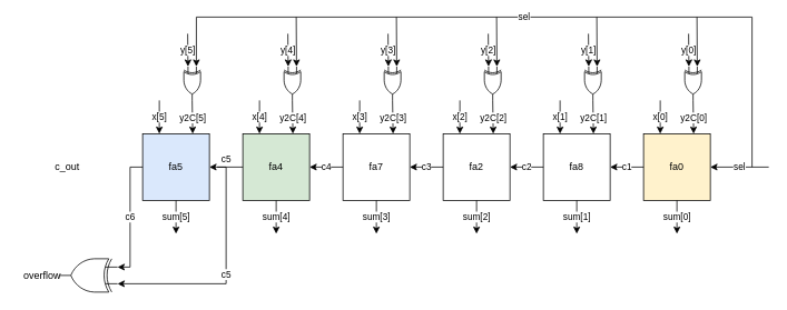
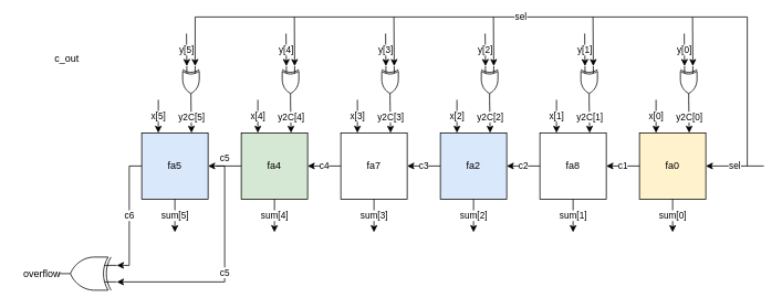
  <mxCell id="0" />
  <mxCell id="1" parent="0" />
  <mxCell id="2" value="fa0" style="whiteSpace=wrap;html=1;aspect=fixed;fillColor=#fff2cc;" parent="1" vertex="1"><mxGeometry x="770" y="160" width="80" height="80" as="geometry" /></mxCell>
  <mxCell id="3" value="sel" style="endArrow=classic;html=1;rounded=0;entryX=1;entryY=0.5;entryDx=0;entryDy=0;" parent="1" target="2" edge="1"><mxGeometry width="50" height="50" relative="1" as="geometry"><mxPoint x="920" y="200" as="sourcePoint" /><mxPoint x="530" y="170" as="targetPoint" /></mxGeometry></mxCell>
  <mxCell id="4" value="x[0]" style="endArrow=classic;html=1;rounded=0;entryX=0.25;entryY=0;entryDx=0;entryDy=0;" parent="1" target="2" edge="1"><mxGeometry width="50" height="50" relative="1" as="geometry"><mxPoint x="790" y="120" as="sourcePoint" /><mxPoint x="840" y="170" as="targetPoint" /></mxGeometry></mxCell>
  <mxCell id="5" value="c1" style="endArrow=classic;html=1;rounded=0;exitX=0;exitY=0.5;exitDx=0;exitDy=0;" parent="1" source="2" edge="1"><mxGeometry width="50" height="50" relative="1" as="geometry"><mxPoint x="900" y="210" as="sourcePoint" /><mxPoint x="730" y="200" as="targetPoint" /></mxGeometry></mxCell>
  <mxCell id="6" value="sum[0]" style="endArrow=classic;html=1;rounded=0;exitX=0.5;exitY=1;exitDx=0;exitDy=0;" parent="1" source="2" edge="1"><mxGeometry width="50" height="50" relative="1" as="geometry"><mxPoint x="910" y="220" as="sourcePoint" /><mxPoint x="810" y="280" as="targetPoint" /></mxGeometry></mxCell>
  <mxCell id="7" value="fa8" style="whiteSpace=wrap;html=1;aspect=fixed;" parent="1" vertex="1"><mxGeometry x="650" y="160" width="80" height="80" as="geometry" /></mxCell>
  <mxCell id="8" value="x[1]" style="endArrow=classic;html=1;rounded=0;entryX=0.25;entryY=0;entryDx=0;entryDy=0;" parent="1" target="7" edge="1"><mxGeometry width="50" height="50" relative="1" as="geometry"><mxPoint x="670" y="120" as="sourcePoint" /><mxPoint x="720" y="170" as="targetPoint" /></mxGeometry></mxCell>
  <mxCell id="9" value="c2" style="endArrow=classic;html=1;rounded=0;exitX=0;exitY=0.5;exitDx=0;exitDy=0;" parent="1" source="7" edge="1"><mxGeometry width="50" height="50" relative="1" as="geometry"><mxPoint x="780" y="210" as="sourcePoint" /><mxPoint x="610" y="200" as="targetPoint" /></mxGeometry></mxCell>
  <mxCell id="10" value="sum[1]" style="endArrow=classic;html=1;rounded=0;exitX=0.5;exitY=1;exitDx=0;exitDy=0;" parent="1" source="7" edge="1"><mxGeometry width="50" height="50" relative="1" as="geometry"><mxPoint x="790" y="220" as="sourcePoint" /><mxPoint x="690" y="280" as="targetPoint" /></mxGeometry></mxCell>
- <mxCell id="11" value="fa2" style="whiteSpace=wrap;html=1;aspect=fixed;" parent="1" vertex="1"><mxGeometry x="530" y="160" width="80" height="80" as="geometry" /></mxCell>
+ <mxCell id="11" value="fa2" style="whiteSpace=wrap;html=1;aspect=fixed;fillColor=#dae8fc;" parent="1" vertex="1"><mxGeometry x="530" y="160" width="80" height="80" as="geometry" /></mxCell>
  <mxCell id="12" value="x[2]" style="endArrow=classic;html=1;rounded=0;entryX=0.25;entryY=0;entryDx=0;entryDy=0;" parent="1" target="11" edge="1"><mxGeometry width="50" height="50" relative="1" as="geometry"><mxPoint x="550" y="120" as="sourcePoint" /><mxPoint x="600" y="170" as="targetPoint" /></mxGeometry></mxCell>
  <mxCell id="13" value="c3" style="endArrow=classic;html=1;rounded=0;exitX=0;exitY=0.5;exitDx=0;exitDy=0;" parent="1" source="11" edge="1"><mxGeometry width="50" height="50" relative="1" as="geometry"><mxPoint x="660" y="210" as="sourcePoint" /><mxPoint x="490" y="200" as="targetPoint" /></mxGeometry></mxCell>
  <mxCell id="14" value="sum[2]" style="endArrow=classic;html=1;rounded=0;exitX=0.5;exitY=1;exitDx=0;exitDy=0;" parent="1" source="11" edge="1"><mxGeometry width="50" height="50" relative="1" as="geometry"><mxPoint x="670" y="220" as="sourcePoint" /><mxPoint x="570" y="280" as="targetPoint" /></mxGeometry></mxCell>
  <mxCell id="15" value="fa7" style="whiteSpace=wrap;html=1;aspect=fixed;" parent="1" vertex="1"><mxGeometry x="410" y="160" width="80" height="80" as="geometry" /></mxCell>
  <mxCell id="16" value="x[3]" style="endArrow=classic;html=1;rounded=0;entryX=0.25;entryY=0;entryDx=0;entryDy=0;" parent="1" target="15" edge="1"><mxGeometry width="50" height="50" relative="1" as="geometry"><mxPoint x="430" y="120" as="sourcePoint" /><mxPoint x="480" y="170" as="targetPoint" /></mxGeometry></mxCell>
  <mxCell id="17" value="c4" style="endArrow=classic;html=1;rounded=0;exitX=0;exitY=0.5;exitDx=0;exitDy=0;" parent="1" source="15" edge="1"><mxGeometry width="50" height="50" relative="1" as="geometry"><mxPoint x="540" y="210" as="sourcePoint" /><mxPoint x="370" y="200" as="targetPoint" /></mxGeometry></mxCell>
  <mxCell id="18" value="sum[3]" style="endArrow=classic;html=1;rounded=0;exitX=0.5;exitY=1;exitDx=0;exitDy=0;" parent="1" source="15" edge="1"><mxGeometry width="50" height="50" relative="1" as="geometry"><mxPoint x="550" y="220" as="sourcePoint" /><mxPoint x="450" y="280" as="targetPoint" /></mxGeometry></mxCell>
  <mxCell id="19" value="fa4" style="whiteSpace=wrap;html=1;aspect=fixed;fillColor=#d5e8d4;" parent="1" vertex="1"><mxGeometry x="290" y="160" width="80" height="80" as="geometry" /></mxCell>
  <mxCell id="20" value="x[4]" style="endArrow=classic;html=1;rounded=0;entryX=0.25;entryY=0;entryDx=0;entryDy=0;" parent="1" target="19" edge="1"><mxGeometry width="50" height="50" relative="1" as="geometry"><mxPoint x="310" y="120" as="sourcePoint" /><mxPoint x="360" y="170" as="targetPoint" /></mxGeometry></mxCell>
  <mxCell id="21" value="c5" style="endArrow=classic;html=1;rounded=0;exitX=0;exitY=0.5;exitDx=0;exitDy=0;" parent="1" source="19" edge="1"><mxGeometry y="-10" width="50" height="50" relative="1" as="geometry"><mxPoint x="420" y="210" as="sourcePoint" /><mxPoint x="250" y="200" as="targetPoint" /><mxPoint as="offset" /></mxGeometry></mxCell>
  <mxCell id="22" value="sum[4]" style="endArrow=classic;html=1;rounded=0;exitX=0.5;exitY=1;exitDx=0;exitDy=0;" parent="1" source="19" edge="1"><mxGeometry width="50" height="50" relative="1" as="geometry"><mxPoint x="430" y="220" as="sourcePoint" /><mxPoint x="330" y="280" as="targetPoint" /></mxGeometry></mxCell>
  <mxCell id="23" value="fa5" style="whiteSpace=wrap;html=1;aspect=fixed;fillColor=#dae8fc;" parent="1" vertex="1"><mxGeometry x="170" y="160" width="80" height="80" as="geometry" /></mxCell>
  <mxCell id="24" value="y[5]" style="endArrow=classic;html=1;rounded=0;entryX=0;entryY=0.75;entryDx=0;entryDy=0;entryPerimeter=0;" parent="1" target="32" edge="1"><mxGeometry width="50" height="50" relative="1" as="geometry"><mxPoint x="224" y="40" as="sourcePoint" /><mxPoint x="230" y="110" as="targetPoint" /></mxGeometry></mxCell>
  <mxCell id="25" value="x[5]" style="endArrow=classic;html=1;rounded=0;entryX=0.25;entryY=0;entryDx=0;entryDy=0;" parent="1" target="23" edge="1"><mxGeometry width="50" height="50" relative="1" as="geometry"><mxPoint x="190" y="120" as="sourcePoint" /><mxPoint x="240" y="170" as="targetPoint" /></mxGeometry></mxCell>
  <mxCell id="26" value="sum[5]" style="endArrow=classic;html=1;rounded=0;exitX=0.5;exitY=1;exitDx=0;exitDy=0;" parent="1" source="23" edge="1"><mxGeometry width="50" height="50" relative="1" as="geometry"><mxPoint x="310" y="220" as="sourcePoint" /><mxPoint x="210" y="280" as="targetPoint" /></mxGeometry></mxCell>
  <mxCell id="27" value="c5" style="endArrow=classic;html=1;rounded=0;edgeStyle=elbowEdgeStyle;entryX=0;entryY=0.25;entryDx=0;entryDy=0;entryPerimeter=0;" parent="1" target="30" edge="1"><mxGeometry width="50" height="50" relative="1" as="geometry"><mxPoint x="259.43" y="200" as="sourcePoint" /><mxPoint x="130" y="340" as="targetPoint" /><Array as="points"><mxPoint x="270" y="340" /></Array></mxGeometry></mxCell>
- <mxCell id="28" value="c_out" style="text;html=1;align=center;verticalAlign=middle;whiteSpace=wrap;rounded=0;" parent="1" vertex="1"><mxGeometry x="50" y="185" width="60" height="30" as="geometry" /></mxCell>
+ <mxCell id="28" value="c_out" style="text;html=1;align=center;verticalAlign=middle;whiteSpace=wrap;rounded=0;" parent="1" vertex="1"><mxGeometry x="50" y="55" width="60" height="30" as="geometry" /></mxCell>
  <mxCell id="29" value="c6" style="endArrow=classic;html=1;rounded=0;exitX=0;exitY=0.5;exitDx=0;exitDy=0;edgeStyle=elbowEdgeStyle;entryX=0;entryY=0.75;entryDx=0;entryDy=0;entryPerimeter=0;" parent="1" source="23" target="30" edge="1"><mxGeometry width="50" height="50" relative="1" as="geometry"><mxPoint x="180" y="210" as="sourcePoint" /><mxPoint x="130" y="310" as="targetPoint" /></mxGeometry></mxCell>
  <mxCell id="30" value="" style="verticalLabelPosition=bottom;shadow=0;dashed=0;align=center;html=1;verticalAlign=top;shape=mxgraph.electrical.logic_gates.logic_gate;operation=xor;rotation=-180;" parent="1" vertex="1"><mxGeometry x="70" y="310" width="70" height="40" as="geometry" /></mxCell>
  <mxCell id="31" value="overflow" style="text;html=1;align=center;verticalAlign=middle;whiteSpace=wrap;rounded=0;" parent="1" vertex="1"><mxGeometry x="20" y="315" width="60" height="30" as="geometry" /></mxCell>
  <mxCell id="32" value="" style="verticalLabelPosition=bottom;shadow=0;dashed=0;align=center;html=1;verticalAlign=top;shape=mxgraph.electrical.logic_gates.logic_gate;operation=xor;rotation=90;" parent="1" vertex="1"><mxGeometry x="208.75" y="90" width="41.25" height="20" as="geometry" /></mxCell>
  <mxCell id="33" value="y2C[5]" style="endArrow=classic;html=1;rounded=0;entryX=0.75;entryY=0;entryDx=0;entryDy=0;exitX=1;exitY=0.5;exitDx=0;exitDy=0;exitPerimeter=0;" parent="1" source="32" target="23" edge="1"><mxGeometry width="50" height="50" relative="1" as="geometry"><mxPoint x="240" y="40" as="sourcePoint" /><mxPoint x="226" y="89" as="targetPoint" /></mxGeometry></mxCell>
  <mxCell id="34" value="y[3]" style="endArrow=classic;html=1;rounded=0;entryX=0;entryY=0.75;entryDx=0;entryDy=0;entryPerimeter=0;" parent="1" target="35" edge="1"><mxGeometry width="50" height="50" relative="1" as="geometry"><mxPoint x="464" y="40" as="sourcePoint" /><mxPoint x="470" y="110" as="targetPoint" /></mxGeometry></mxCell>
  <mxCell id="35" value="" style="verticalLabelPosition=bottom;shadow=0;dashed=0;align=center;html=1;verticalAlign=top;shape=mxgraph.electrical.logic_gates.logic_gate;operation=xor;rotation=90;" parent="1" vertex="1"><mxGeometry x="448.75" y="90" width="41.25" height="20" as="geometry" /></mxCell>
  <mxCell id="36" value="y2C[3]" style="endArrow=classic;html=1;rounded=0;entryX=0.75;entryY=0;entryDx=0;entryDy=0;exitX=1;exitY=0.5;exitDx=0;exitDy=0;exitPerimeter=0;" parent="1" source="35" edge="1"><mxGeometry width="50" height="50" relative="1" as="geometry"><mxPoint x="480" y="40" as="sourcePoint" /><mxPoint x="470" y="160" as="targetPoint" /></mxGeometry></mxCell>
  <mxCell id="37" value="y[2]" style="endArrow=classic;html=1;rounded=0;entryX=0;entryY=0.75;entryDx=0;entryDy=0;entryPerimeter=0;" parent="1" target="38" edge="1"><mxGeometry width="50" height="50" relative="1" as="geometry"><mxPoint x="584" y="40" as="sourcePoint" /><mxPoint x="590" y="110" as="targetPoint" /></mxGeometry></mxCell>
  <mxCell id="38" value="" style="verticalLabelPosition=bottom;shadow=0;dashed=0;align=center;html=1;verticalAlign=top;shape=mxgraph.electrical.logic_gates.logic_gate;operation=xor;rotation=90;" parent="1" vertex="1"><mxGeometry x="568.75" y="90" width="41.25" height="20" as="geometry" /></mxCell>
  <mxCell id="39" value="y2C[2]" style="endArrow=classic;html=1;rounded=0;entryX=0.75;entryY=0;entryDx=0;entryDy=0;exitX=1;exitY=0.5;exitDx=0;exitDy=0;exitPerimeter=0;" parent="1" source="38" edge="1"><mxGeometry width="50" height="50" relative="1" as="geometry"><mxPoint x="600" y="40" as="sourcePoint" /><mxPoint x="590" y="160" as="targetPoint" /></mxGeometry></mxCell>
  <mxCell id="40" value="y[4]" style="endArrow=classic;html=1;rounded=0;entryX=0;entryY=0.75;entryDx=0;entryDy=0;entryPerimeter=0;" parent="1" target="41" edge="1"><mxGeometry width="50" height="50" relative="1" as="geometry"><mxPoint x="344" y="40" as="sourcePoint" /><mxPoint x="350" y="110" as="targetPoint" /></mxGeometry></mxCell>
  <mxCell id="41" value="" style="verticalLabelPosition=bottom;shadow=0;dashed=0;align=center;html=1;verticalAlign=top;shape=mxgraph.electrical.logic_gates.logic_gate;operation=xor;rotation=90;" parent="1" vertex="1"><mxGeometry x="328.75" y="90" width="41.25" height="20" as="geometry" /></mxCell>
  <mxCell id="42" value="y2C[4]" style="endArrow=classic;html=1;rounded=0;entryX=0.75;entryY=0;entryDx=0;entryDy=0;exitX=1;exitY=0.5;exitDx=0;exitDy=0;exitPerimeter=0;" parent="1" source="41" edge="1"><mxGeometry width="50" height="50" relative="1" as="geometry"><mxPoint x="360" y="40" as="sourcePoint" /><mxPoint x="350" y="160" as="targetPoint" /></mxGeometry></mxCell>
  <mxCell id="43" value="y[1]" style="endArrow=classic;html=1;rounded=0;entryX=0;entryY=0.75;entryDx=0;entryDy=0;entryPerimeter=0;" parent="1" target="44" edge="1"><mxGeometry width="50" height="50" relative="1" as="geometry"><mxPoint x="704" y="40" as="sourcePoint" /><mxPoint x="710" y="110" as="targetPoint" /></mxGeometry></mxCell>
  <mxCell id="44" value="" style="verticalLabelPosition=bottom;shadow=0;dashed=0;align=center;html=1;verticalAlign=top;shape=mxgraph.electrical.logic_gates.logic_gate;operation=xor;rotation=90;" parent="1" vertex="1"><mxGeometry x="688.75" y="90" width="41.25" height="20" as="geometry" /></mxCell>
  <mxCell id="45" value="y2C[1]" style="endArrow=classic;html=1;rounded=0;entryX=0.75;entryY=0;entryDx=0;entryDy=0;exitX=1;exitY=0.5;exitDx=0;exitDy=0;exitPerimeter=0;" parent="1" source="44" edge="1"><mxGeometry width="50" height="50" relative="1" as="geometry"><mxPoint x="720" y="40" as="sourcePoint" /><mxPoint x="710" y="160" as="targetPoint" /></mxGeometry></mxCell>
  <mxCell id="46" value="y[0]" style="endArrow=classic;html=1;rounded=0;entryX=0;entryY=0.75;entryDx=0;entryDy=0;entryPerimeter=0;" parent="1" target="47" edge="1"><mxGeometry width="50" height="50" relative="1" as="geometry"><mxPoint x="824" y="40" as="sourcePoint" /><mxPoint x="830" y="110" as="targetPoint" /></mxGeometry></mxCell>
  <mxCell id="47" value="" style="verticalLabelPosition=bottom;shadow=0;dashed=0;align=center;html=1;verticalAlign=top;shape=mxgraph.electrical.logic_gates.logic_gate;operation=xor;rotation=90;" parent="1" vertex="1"><mxGeometry x="808.75" y="90" width="41.25" height="20" as="geometry" /></mxCell>
  <mxCell id="48" value="y2C[0]" style="endArrow=classic;html=1;rounded=0;entryX=0.75;entryY=0;entryDx=0;entryDy=0;exitX=1;exitY=0.5;exitDx=0;exitDy=0;exitPerimeter=0;" parent="1" source="47" edge="1"><mxGeometry width="50" height="50" relative="1" as="geometry"><mxPoint x="840" y="40" as="sourcePoint" /><mxPoint x="830" y="160" as="targetPoint" /></mxGeometry></mxCell>
  <mxCell id="49" value="sel" style="endArrow=classic;html=1;rounded=0;edgeStyle=elbowEdgeStyle;elbow=vertical;entryX=0;entryY=0.25;entryDx=0;entryDy=0;entryPerimeter=0;" parent="1" target="32" edge="1"><mxGeometry width="50" height="50" relative="1" as="geometry"><mxPoint x="900" y="200" as="sourcePoint" /><mxPoint x="190" y="130" as="targetPoint" /><Array as="points"><mxPoint x="580" y="20" /></Array></mxGeometry></mxCell>
  <mxCell id="50" value="" style="endArrow=classic;html=1;rounded=0;entryX=0;entryY=0.25;entryDx=0;entryDy=0;entryPerimeter=0;" parent="1" target="41" edge="1"><mxGeometry width="50" height="50" relative="1" as="geometry"><mxPoint x="354" y="20" as="sourcePoint" /><mxPoint x="490" y="210" as="targetPoint" /></mxGeometry></mxCell>
  <mxCell id="51" value="" style="endArrow=classic;html=1;rounded=0;entryX=0;entryY=0.25;entryDx=0;entryDy=0;entryPerimeter=0;" parent="1" target="35" edge="1"><mxGeometry width="50" height="50" relative="1" as="geometry"><mxPoint x="474" y="20" as="sourcePoint" /><mxPoint x="480" y="79" as="targetPoint" /></mxGeometry></mxCell>
  <mxCell id="52" value="" style="endArrow=classic;html=1;rounded=0;entryX=0;entryY=0.25;entryDx=0;entryDy=0;entryPerimeter=0;" parent="1" target="38" edge="1"><mxGeometry width="50" height="50" relative="1" as="geometry"><mxPoint x="594" y="20" as="sourcePoint" /><mxPoint x="600" y="79" as="targetPoint" /></mxGeometry></mxCell>
  <mxCell id="53" value="" style="endArrow=classic;html=1;rounded=0;entryX=0;entryY=0.25;entryDx=0;entryDy=0;entryPerimeter=0;" parent="1" target="44" edge="1"><mxGeometry width="50" height="50" relative="1" as="geometry"><mxPoint x="714" y="20" as="sourcePoint" /><mxPoint x="394" y="119" as="targetPoint" /></mxGeometry></mxCell>
  <mxCell id="54" value="" style="endArrow=classic;html=1;rounded=0;entryX=0;entryY=0.25;entryDx=0;entryDy=0;entryPerimeter=0;" parent="1" target="47" edge="1"><mxGeometry width="50" height="50" relative="1" as="geometry"><mxPoint x="834" y="20" as="sourcePoint" /><mxPoint x="724" y="89" as="targetPoint" /></mxGeometry></mxCell>
